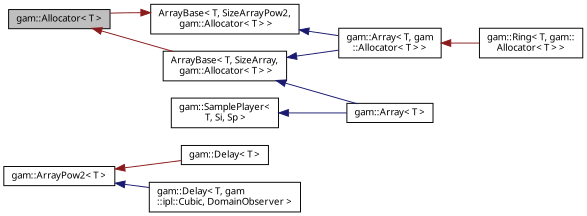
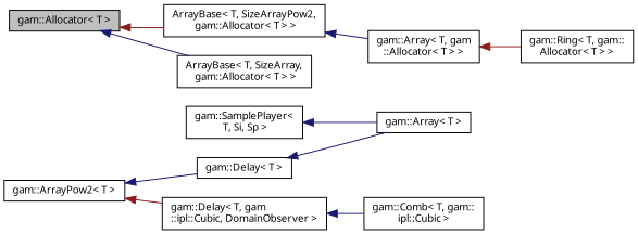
  digraph {
    rankdir=LR
    node [color=black fontname="FreeSans.ttf" fontsize=10 shape=record]
    edge [color=midnightblue dir=back fontname="FreeSans.ttf" fontsize=10 labelfontname="FreeSans.ttf" labelfontsize=10 style=solid]
    n1 [fillcolor=grey75 fontcolor=black height=0.2 label="gam::Allocator\< T \>" style=filled width=0.4]
    n2 [height=0.2 label="ArrayBase\< T, SizeArray,\l gam::Allocator\< T \> \>" width=0.4]
    n3 [height=0.2 label="ArrayBase\< T, SizeArrayPow2,\l gam::Allocator\< T \> \>" width=0.4]
    n4 [height=0.2 label="gam::Array\< T \>" width=0.4]
    n5 [height=0.2 label="gam::Array\< T, gam\l::Allocator\< T \> \>" width=0.4]
    n6 [height=0.2 label="gam::Ring\< T, gam::\lAllocator\< T \> \>" width=0.4]
    n7 [height=0.2 label="gam::SamplePlayer\<\l T, Si, Sp \>" width=0.4]
    n8 [height=0.2 label="gam::ArrayPow2\< T \>" width=0.4]
    n9 [height=0.2 label="gam::Delay\< T \>" width=0.4]
    n10 [height=0.2 label="gam::Delay\< T, gam\l::ipl::Cubic, DomainObserver \>" width=0.4]
-   n1 -> n2 [color=firebrick4]
-   n3 -> n1 [color=firebrick4]
-   n2 -> n4
-   n2 -> n5
+   n11 [height=0.2 label="gam::Comb\< T, gam::\lipl::Cubic \>" width=0.4]
+   n1 -> n2
+   n1 -> n3 [color=firebrick4]
+   n9 -> n4
    n3 -> n5
    n5 -> n6 [color=firebrick4]
    n7 -> n4
-   n8 -> n9 [color=firebrick4]
-   n8 -> n10
+   n8 -> n9
+   n8 -> n10 [color=firebrick4]
+   n10 -> n11
  }
